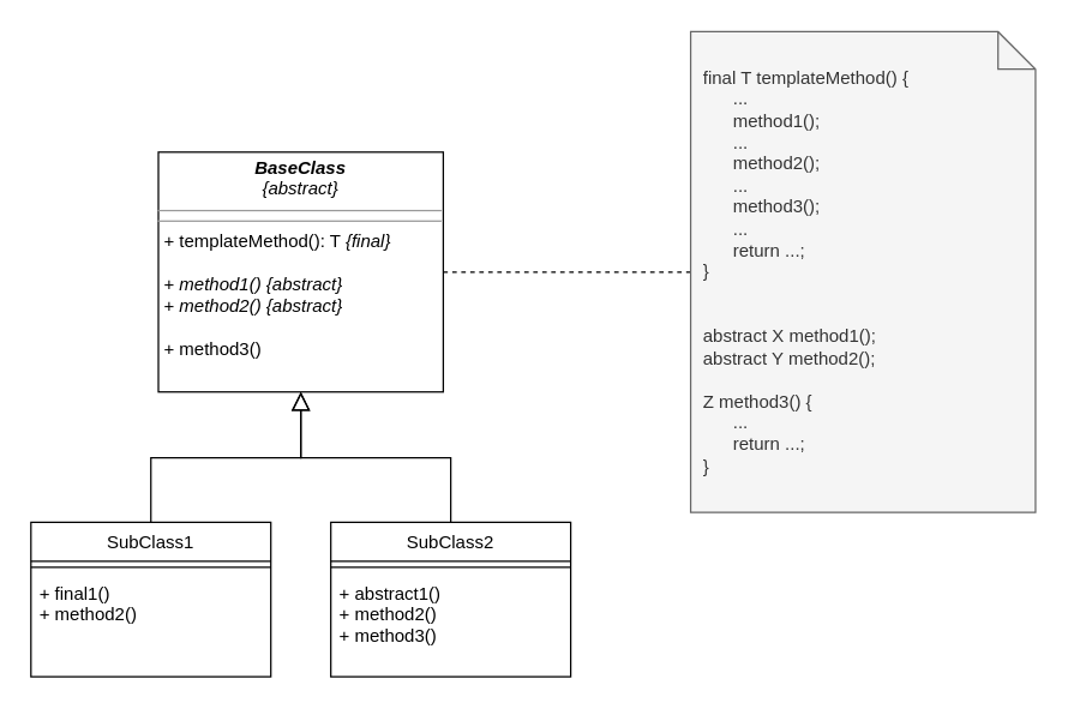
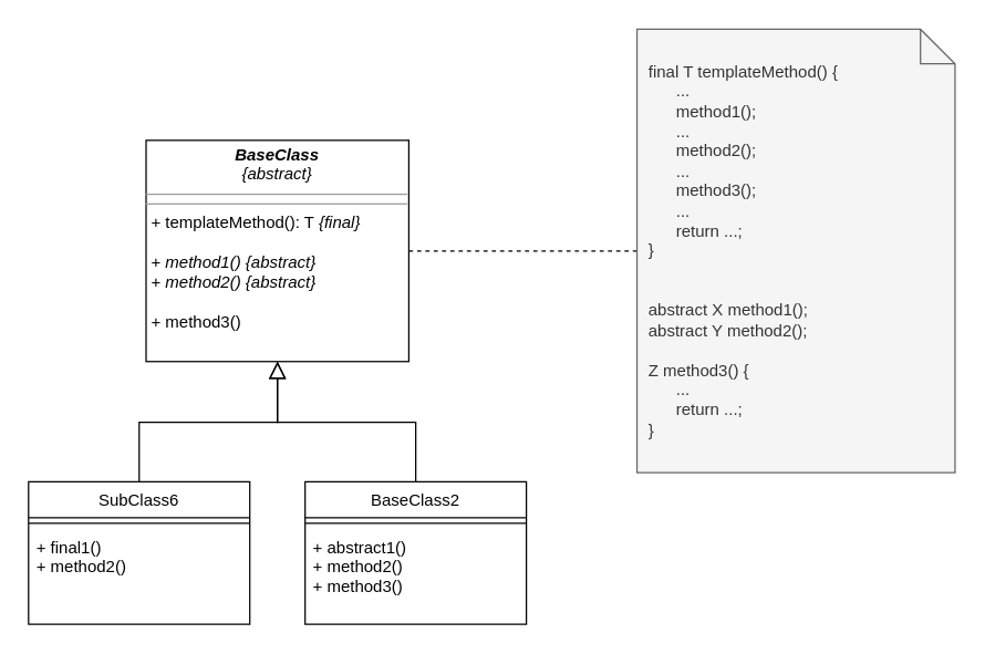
  <mxCell id="0" />
  <mxCell id="1" parent="0" />
- <mxCell id="2" value="SubClass1" style="swimlane;fontStyle=0;align=center;verticalAlign=top;childLayout=stackLayout;horizontal=1;startSize=26;horizontalStack=0;resizeParent=1;resizeLast=0;collapsible=1;marginBottom=0;rounded=0;shadow=0;strokeWidth=1;" parent="1" vertex="1"><mxGeometry x="20" y="348" width="160" height="103" as="geometry"><mxRectangle x="130" y="380" width="160" height="26" as="alternateBounds" /></mxGeometry></mxCell>
+ <mxCell id="2" value="SubClass6" style="swimlane;fontStyle=0;align=center;verticalAlign=top;childLayout=stackLayout;horizontal=1;startSize=26;horizontalStack=0;resizeParent=1;resizeLast=0;collapsible=1;marginBottom=0;rounded=0;shadow=0;strokeWidth=1;" parent="1" vertex="1"><mxGeometry x="20" y="348" width="160" height="103" as="geometry"><mxRectangle x="130" y="380" width="160" height="26" as="alternateBounds" /></mxGeometry></mxCell>
  <mxCell id="3" value="" style="line;html=1;strokeWidth=1;align=left;verticalAlign=middle;spacingTop=-1;spacingLeft=3;spacingRight=3;rotatable=0;labelPosition=right;points=[];portConstraint=eastwest;" parent="2" vertex="1"><mxGeometry y="26" width="160" height="8" as="geometry" /></mxCell>
  <mxCell id="4" value="+ final1()&#10;+ method2()" style="text;align=left;verticalAlign=top;spacingLeft=4;spacingRight=4;overflow=hidden;rotatable=0;points=[[0,0.5],[1,0.5]];portConstraint=eastwest;" parent="2" vertex="1"><mxGeometry y="34" width="160" height="56" as="geometry" /></mxCell>
  <mxCell id="5" value="" style="endArrow=block;endSize=10;endFill=0;shadow=0;strokeWidth=1;rounded=0;edgeStyle=elbowEdgeStyle;elbow=vertical;entryX=0.5;entryY=1;entryDx=0;entryDy=0;" parent="1" source="2" target="7" edge="1"><mxGeometry width="160" relative="1" as="geometry"><mxPoint x="100" y="214" as="sourcePoint" /><mxPoint x="200" y="269" as="targetPoint" /></mxGeometry></mxCell>
  <mxCell id="6" value="" style="endArrow=block;endSize=10;endFill=0;shadow=0;strokeWidth=1;rounded=0;edgeStyle=elbowEdgeStyle;elbow=vertical;entryX=0.5;entryY=1;entryDx=0;entryDy=0;exitX=0.5;exitY=0;exitDx=0;exitDy=0;" parent="1" source="8" target="7" edge="1"><mxGeometry width="160" relative="1" as="geometry"><mxPoint x="310" y="371" as="sourcePoint" /><mxPoint x="200" y="269" as="targetPoint" /></mxGeometry></mxCell>
  <mxCell id="7" value="&lt;p style=&quot;margin:0px;margin-top:4px;text-align:center;&quot;&gt;&lt;i&gt;&lt;b&gt;BaseClass&lt;/b&gt;&lt;br&gt;{abstract}&lt;b&gt;&lt;br&gt;&lt;/b&gt;&lt;/i&gt;&lt;/p&gt;&lt;hr size=&quot;1&quot;&gt;&lt;hr size=&quot;1&quot;&gt;&lt;p style=&quot;margin:0px;margin-left:4px;&quot;&gt;+ templateMethod(): T &lt;i&gt;{final}&lt;/i&gt;&lt;br&gt;&lt;/p&gt;&lt;p style=&quot;margin:0px;margin-left:4px;&quot;&gt;&lt;br&gt;&lt;/p&gt;&lt;p style=&quot;margin:0px;margin-left:4px;&quot;&gt;+ &lt;i&gt;method1() {abstract}&lt;br&gt;&lt;/i&gt;&lt;/p&gt;&lt;p style=&quot;margin:0px;margin-left:4px;&quot;&gt;+ &lt;i&gt;method2() {abstract}&lt;br&gt;&lt;/i&gt;&lt;/p&gt;&lt;p style=&quot;margin:0px;margin-left:4px;&quot;&gt;&lt;br&gt;&lt;/p&gt;&lt;p style=&quot;margin:0px;margin-left:4px;&quot;&gt;+ method3()&lt;/p&gt;&lt;p style=&quot;margin:0px;margin-left:4px;&quot;&gt;&lt;i&gt;&lt;br&gt;&lt;/i&gt;&lt;/p&gt;" style="verticalAlign=top;align=left;overflow=fill;fontSize=12;fontFamily=Helvetica;html=1;" parent="1" vertex="1"><mxGeometry x="105" y="101" width="190" height="160" as="geometry" /></mxCell>
- <mxCell id="8" value="SubClass2" style="swimlane;fontStyle=0;align=center;verticalAlign=top;childLayout=stackLayout;horizontal=1;startSize=26;horizontalStack=0;resizeParent=1;resizeLast=0;collapsible=1;marginBottom=0;rounded=0;shadow=0;strokeWidth=1;" parent="1" vertex="1"><mxGeometry x="220" y="348" width="160" height="103" as="geometry"><mxRectangle x="130" y="380" width="160" height="26" as="alternateBounds" /></mxGeometry></mxCell>
+ <mxCell id="8" value="BaseClass2" style="swimlane;fontStyle=0;align=center;verticalAlign=top;childLayout=stackLayout;horizontal=1;startSize=26;horizontalStack=0;resizeParent=1;resizeLast=0;collapsible=1;marginBottom=0;rounded=0;shadow=0;strokeWidth=1;" parent="1" vertex="1"><mxGeometry x="220" y="348" width="160" height="103" as="geometry"><mxRectangle x="130" y="380" width="160" height="26" as="alternateBounds" /></mxGeometry></mxCell>
  <mxCell id="9" value="" style="line;html=1;strokeWidth=1;align=left;verticalAlign=middle;spacingTop=-1;spacingLeft=3;spacingRight=3;rotatable=0;labelPosition=right;points=[];portConstraint=eastwest;" parent="8" vertex="1"><mxGeometry y="26" width="160" height="8" as="geometry" /></mxCell>
  <mxCell id="10" value="+ abstract1()&#10;+ method2()&#10;+ method3()&#10;" style="text;align=left;verticalAlign=top;spacingLeft=4;spacingRight=4;overflow=hidden;rotatable=0;points=[[0,0.5],[1,0.5]];portConstraint=eastwest;" parent="8" vertex="1"><mxGeometry y="34" width="160" height="56" as="geometry" /></mxCell>
  <mxCell id="11" style="edgeStyle=orthogonalEdgeStyle;rounded=0;orthogonalLoop=1;jettySize=auto;html=1;entryX=1;entryY=0.5;entryDx=0;entryDy=0;endArrow=none;endFill=0;dashed=1;" parent="1" source="12" target="7" edge="1"><mxGeometry relative="1" as="geometry"><mxPoint x="290" y="181" as="targetPoint" /></mxGeometry></mxCell>
  <mxCell id="12" value="&lt;div&gt;&amp;nbsp; &lt;br&gt;&lt;/div&gt;&lt;div&gt;&amp;nbsp; final T templateMethod() {&lt;/div&gt;&lt;div&gt;&amp;nbsp;&amp;nbsp;&amp;nbsp;&amp;nbsp;&amp;nbsp;&amp;nbsp;&amp;nbsp; ...&lt;/div&gt;&lt;div&gt;&amp;nbsp;&amp;nbsp;&amp;nbsp;&amp;nbsp;&amp;nbsp;&amp;nbsp;&amp;nbsp; method1();&lt;/div&gt;&lt;div&gt;&amp;nbsp;&amp;nbsp;&amp;nbsp;&amp;nbsp;&amp;nbsp;&amp;nbsp;&amp;nbsp; ...&lt;/div&gt;&lt;div&gt;&amp;nbsp;&amp;nbsp;&amp;nbsp;&amp;nbsp;&amp;nbsp;&amp;nbsp;&amp;nbsp; method2();&lt;/div&gt;&lt;div&gt;&amp;nbsp;&amp;nbsp;&amp;nbsp;&amp;nbsp;&amp;nbsp;&amp;nbsp;&amp;nbsp; ...&lt;/div&gt;&lt;div&gt;&amp;nbsp;&amp;nbsp;&amp;nbsp;&amp;nbsp;&amp;nbsp;&amp;nbsp;&amp;nbsp; method3();&lt;/div&gt;&lt;div&gt;&amp;nbsp;&amp;nbsp;&amp;nbsp;&amp;nbsp;&amp;nbsp;&amp;nbsp;&amp;nbsp; ...&lt;br&gt;&lt;/div&gt;&lt;div&gt;&amp;nbsp;&amp;nbsp;&amp;nbsp;&amp;nbsp;&amp;nbsp;&amp;nbsp;&amp;nbsp; return ...;&lt;br&gt;&lt;/div&gt;&lt;div&gt;&amp;nbsp; }&lt;/div&gt;&lt;div&gt;&lt;br&gt;&lt;/div&gt;&lt;div&gt;&lt;br&gt;&lt;/div&gt;&lt;div&gt;&amp;nbsp; abstract X method1();&lt;/div&gt;&lt;div&gt;&amp;nbsp; abstract Y method2();&lt;/div&gt;&lt;div&gt;&lt;br&gt;&lt;/div&gt;&lt;div&gt;&amp;nbsp; Z method3() {&lt;/div&gt;&lt;div&gt;&lt;div&gt;&amp;nbsp;&amp;nbsp;&amp;nbsp;&amp;nbsp;&amp;nbsp;&amp;nbsp;&amp;nbsp; ...&lt;br&gt;&lt;/div&gt;&lt;div&gt;&amp;nbsp;&amp;nbsp;&amp;nbsp;&amp;nbsp;&amp;nbsp;&amp;nbsp;&amp;nbsp; return ...;&lt;br&gt;&lt;/div&gt;&lt;div&gt;&amp;nbsp; }&lt;/div&gt;&lt;div&gt;&lt;br&gt;&lt;/div&gt;&lt;/div&gt;" style="shape=note2;boundedLbl=1;whiteSpace=wrap;html=1;size=25;verticalAlign=middle;align=left;fillColor=#f5f5f5;fontColor=#333333;strokeColor=#666666;labelPosition=center;verticalLabelPosition=middle;" parent="1" vertex="1"><mxGeometry x="460" y="20.69" width="230" height="320.62" as="geometry" /></mxCell>
